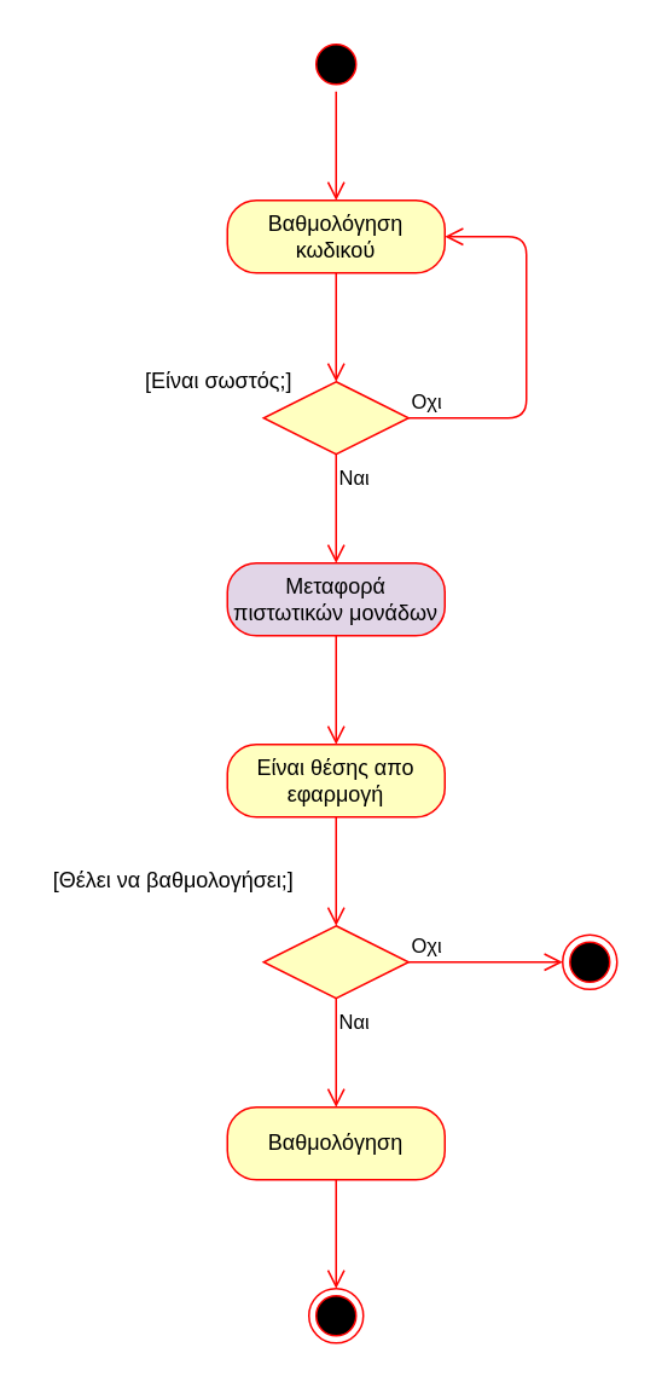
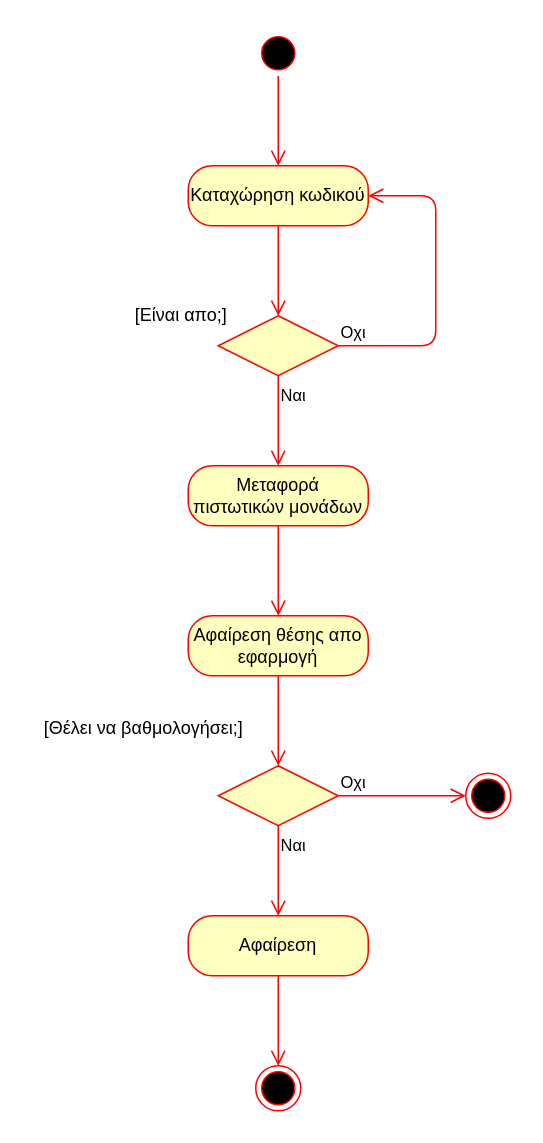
  <mxCell id="0" />
  <mxCell id="1" parent="0" />
  <mxCell id="2" value="" style="ellipse;html=1;shape=startState;fillColor=#000000;strokeColor=#ff0000;" vertex="1" parent="1"><mxGeometry x="170" y="20" width="30" height="30" as="geometry" /></mxCell>
  <mxCell id="3" value="" style="edgeStyle=orthogonalEdgeStyle;html=1;verticalAlign=bottom;endArrow=open;endSize=8;strokeColor=#ff0000;" edge="1" source="2" parent="1"><mxGeometry relative="1" as="geometry"><mxPoint x="185" y="110" as="targetPoint" /></mxGeometry></mxCell>
- <mxCell id="4" value="Βαθμολόγηση κωδικού" style="rounded=1;whiteSpace=wrap;html=1;arcSize=40;fontColor=#000000;fillColor=#ffffc0;strokeColor=#ff0000;" vertex="1" parent="1"><mxGeometry x="125" y="110" width="120" height="40" as="geometry" /></mxCell>
+ <mxCell id="4" value="Καταχώρηση κωδικού" style="rounded=1;whiteSpace=wrap;html=1;arcSize=40;fontColor=#000000;fillColor=#ffffc0;strokeColor=#ff0000;" vertex="1" parent="1"><mxGeometry x="125" y="110" width="120" height="40" as="geometry" /></mxCell>
  <mxCell id="5" value="" style="edgeStyle=orthogonalEdgeStyle;html=1;verticalAlign=bottom;endArrow=open;endSize=8;strokeColor=#ff0000;" edge="1" source="4" parent="1"><mxGeometry relative="1" as="geometry"><mxPoint x="185" y="210" as="targetPoint" /></mxGeometry></mxCell>
  <mxCell id="6" value="" style="rhombus;whiteSpace=wrap;html=1;fillColor=#ffffc0;strokeColor=#ff0000;" vertex="1" parent="1"><mxGeometry x="145" y="210" width="80" height="40" as="geometry" /></mxCell>
  <mxCell id="7" value="Οχι" style="edgeStyle=orthogonalEdgeStyle;html=1;align=left;verticalAlign=bottom;endArrow=open;endSize=8;strokeColor=#ff0000;entryX=1;entryY=0.5;entryDx=0;entryDy=0;" edge="1" source="6" parent="1" target="4"><mxGeometry x="-1" relative="1" as="geometry"><mxPoint x="340" y="100" as="targetPoint" /><Array as="points"><mxPoint x="290" y="230" /><mxPoint x="290" y="130" /></Array></mxGeometry></mxCell>
  <mxCell id="8" value="Ναι" style="edgeStyle=orthogonalEdgeStyle;html=1;align=left;verticalAlign=top;endArrow=open;endSize=8;strokeColor=#ff0000;" edge="1" source="6" parent="1"><mxGeometry x="-1" relative="1" as="geometry"><mxPoint x="185" y="310" as="targetPoint" /></mxGeometry></mxCell>
- <mxCell id="9" value="[Είναι σωστός;]" style="text;html=1;align=center;verticalAlign=middle;resizable=0;points=[];autosize=1;" vertex="1" parent="1"><mxGeometry x="70" y="200" width="100" height="20" as="geometry" /></mxCell>
- <mxCell id="10" value="Μεταφορά πιστωτικών μονάδων" style="rounded=1;whiteSpace=wrap;html=1;arcSize=40;fontColor=#000000;fillColor=#e1d5e7;strokeColor=#ff0000;" vertex="1" parent="1"><mxGeometry x="125" y="310" width="120" height="40" as="geometry" /></mxCell>
+ <mxCell id="9" value="[Είναι απο;]" style="text;html=1;align=center;verticalAlign=middle;resizable=0;points=[];autosize=1;" vertex="1" parent="1"><mxGeometry x="70" y="200" width="100" height="20" as="geometry" /></mxCell>
+ <mxCell id="10" value="Μεταφορά πιστωτικών μονάδων" style="rounded=1;whiteSpace=wrap;html=1;arcSize=40;fontColor=#000000;fillColor=#ffffc0;strokeColor=#ff0000;" vertex="1" parent="1"><mxGeometry x="125" y="310" width="120" height="40" as="geometry" /></mxCell>
  <mxCell id="11" value="" style="edgeStyle=orthogonalEdgeStyle;html=1;verticalAlign=bottom;endArrow=open;endSize=8;strokeColor=#ff0000;" edge="1" source="10" parent="1"><mxGeometry relative="1" as="geometry"><mxPoint x="185" y="410" as="targetPoint" /></mxGeometry></mxCell>
- <mxCell id="12" value="Είναι θέσης απο εφαρμογή" style="rounded=1;whiteSpace=wrap;html=1;arcSize=40;fontColor=#000000;fillColor=#ffffc0;strokeColor=#ff0000;" vertex="1" parent="1"><mxGeometry x="125" y="410" width="120" height="40" as="geometry" /></mxCell>
+ <mxCell id="12" value="Αφαίρεση θέσης απο εφαρμογή" style="rounded=1;whiteSpace=wrap;html=1;arcSize=40;fontColor=#000000;fillColor=#ffffc0;strokeColor=#ff0000;" vertex="1" parent="1"><mxGeometry x="125" y="410" width="120" height="40" as="geometry" /></mxCell>
  <mxCell id="13" value="" style="edgeStyle=orthogonalEdgeStyle;html=1;verticalAlign=bottom;endArrow=open;endSize=8;strokeColor=#ff0000;" edge="1" source="12" parent="1"><mxGeometry relative="1" as="geometry"><mxPoint x="185" y="510" as="targetPoint" /></mxGeometry></mxCell>
  <mxCell id="14" value="" style="rhombus;whiteSpace=wrap;html=1;fillColor=#ffffc0;strokeColor=#ff0000;" vertex="1" parent="1"><mxGeometry x="145" y="510" width="80" height="40" as="geometry" /></mxCell>
  <mxCell id="15" value="Οχι" style="edgeStyle=orthogonalEdgeStyle;html=1;align=left;verticalAlign=bottom;endArrow=open;endSize=8;strokeColor=#ff0000;" edge="1" source="14" parent="1" target="21"><mxGeometry x="-1" relative="1" as="geometry"><mxPoint x="325" y="530" as="targetPoint" /></mxGeometry></mxCell>
  <mxCell id="16" value="Ναι" style="edgeStyle=orthogonalEdgeStyle;html=1;align=left;verticalAlign=top;endArrow=open;endSize=8;strokeColor=#ff0000;" edge="1" source="14" parent="1"><mxGeometry x="-1" relative="1" as="geometry"><mxPoint x="185" y="610" as="targetPoint" /></mxGeometry></mxCell>
  <mxCell id="17" value="[Θέλει να βαθμολογήσει;]" style="text;html=1;align=center;verticalAlign=middle;resizable=0;points=[];autosize=1;" vertex="1" parent="1"><mxGeometry x="20" y="475" width="150" height="20" as="geometry" /></mxCell>
- <mxCell id="18" value="Βαθμολόγηση" style="rounded=1;whiteSpace=wrap;html=1;arcSize=40;fontColor=#000000;fillColor=#ffffc0;strokeColor=#ff0000;" vertex="1" parent="1"><mxGeometry x="125" y="610" width="120" height="40" as="geometry" /></mxCell>
+ <mxCell id="18" value="Αφαίρεση" style="rounded=1;whiteSpace=wrap;html=1;arcSize=40;fontColor=#000000;fillColor=#ffffc0;strokeColor=#ff0000;" vertex="1" parent="1"><mxGeometry x="125" y="610" width="120" height="40" as="geometry" /></mxCell>
  <mxCell id="19" value="" style="edgeStyle=orthogonalEdgeStyle;html=1;verticalAlign=bottom;endArrow=open;endSize=8;strokeColor=#ff0000;" edge="1" source="18" parent="1"><mxGeometry relative="1" as="geometry"><mxPoint x="185" y="710" as="targetPoint" /></mxGeometry></mxCell>
  <mxCell id="20" value="" style="ellipse;html=1;shape=endState;fillColor=#000000;strokeColor=#ff0000;" vertex="1" parent="1"><mxGeometry x="170" y="710" width="30" height="30" as="geometry" /></mxCell>
  <mxCell id="21" value="" style="ellipse;html=1;shape=endState;fillColor=#000000;strokeColor=#ff0000;" vertex="1" parent="1"><mxGeometry x="310" y="515" width="30" height="30" as="geometry" /></mxCell>
